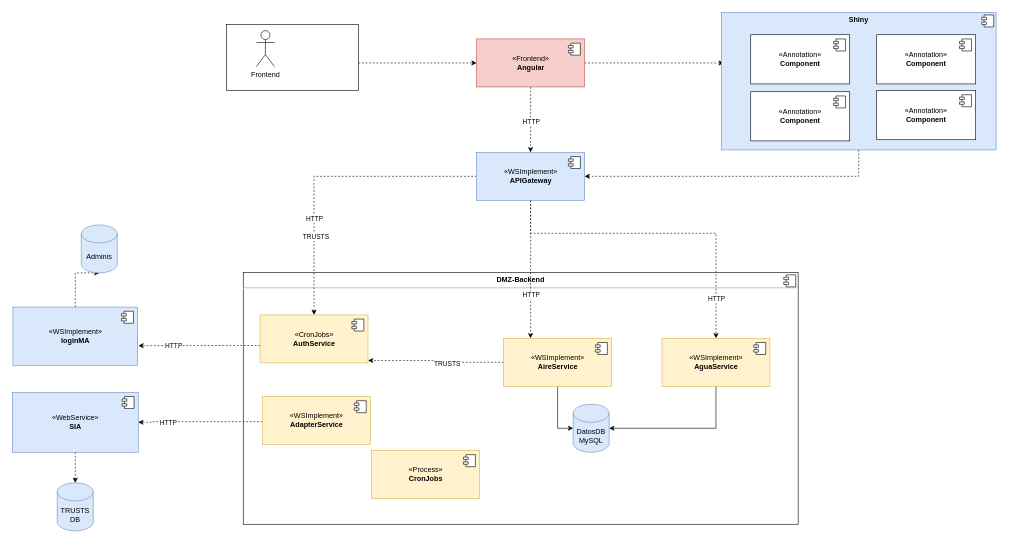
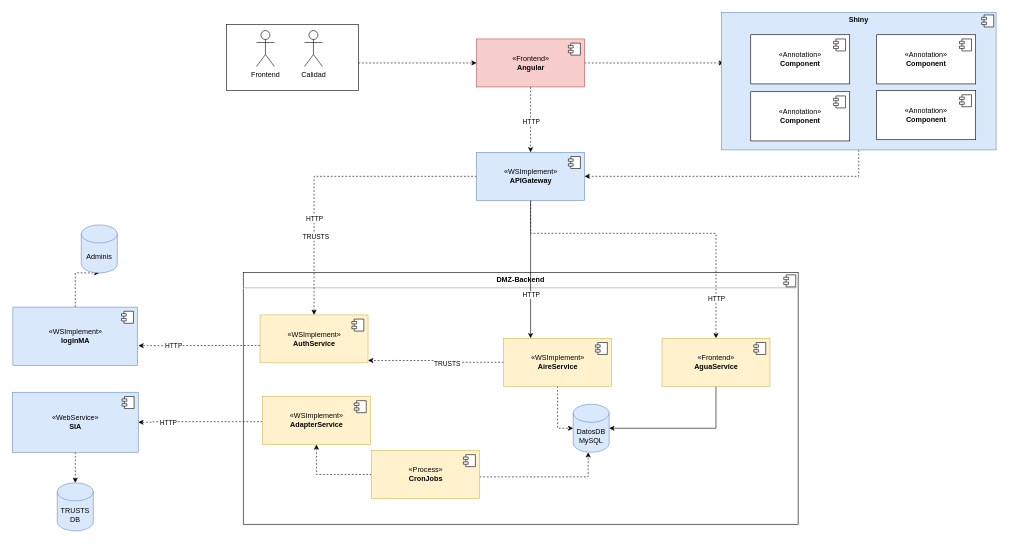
  <mxCell id="0" />
  <mxCell id="1" parent="0" />
  <mxCell id="2" style="edgeStyle=orthogonalEdgeStyle;rounded=0;orthogonalLoop=1;jettySize=auto;html=1;dashed=1;" parent="1" source="3" target="28" edge="1"><mxGeometry relative="1" as="geometry"><Array as="points"><mxPoint x="660" y="104" /><mxPoint x="660" y="104" /></Array></mxGeometry></mxCell>
  <mxCell id="3" value="" style="rounded=0;whiteSpace=wrap;html=1;" parent="1" vertex="1"><mxGeometry x="377" y="40" width="220" height="110" as="geometry" /></mxCell>
  <mxCell id="4" style="edgeStyle=orthogonalEdgeStyle;rounded=0;orthogonalLoop=1;jettySize=auto;html=1;entryX=0.5;entryY=0;entryDx=0;entryDy=0;entryPerimeter=0;dashed=1;" parent="1" source="5" target="34" edge="1"><mxGeometry relative="1" as="geometry" /></mxCell>
  <mxCell id="5" value="«WebService»&lt;br&gt;&lt;b&gt;SIA&lt;/b&gt;" style="html=1;dropTarget=0;fillColor=#dae8fc;strokeColor=#6c8ebf;" parent="1" vertex="1"><mxGeometry x="20" y="653" width="210" height="100" as="geometry" /></mxCell>
  <mxCell id="6" value="" style="shape=module;jettyWidth=8;jettyHeight=4;" parent="5" vertex="1"><mxGeometry x="1" width="20" height="20" relative="1" as="geometry"><mxPoint x="-27" y="7" as="offset" /></mxGeometry></mxCell>
  <mxCell id="7" value="&lt;p style=&quot;margin:0px;margin-top:6px;text-align:center;&quot;&gt;&lt;b&gt;DMZ-Backend&lt;/b&gt;&lt;/p&gt;&lt;hr&gt;&lt;p style=&quot;margin:0px;margin-left:8px;&quot;&gt;&lt;br&gt;&lt;/p&gt;" style="align=left;overflow=fill;html=1;dropTarget=0;" parent="1" vertex="1"><mxGeometry x="405" y="453.25" width="925" height="419.75" as="geometry" /></mxCell>
  <mxCell id="8" value="" style="shape=component;jettyWidth=8;jettyHeight=4;" parent="7" vertex="1"><mxGeometry x="1" width="20" height="20" relative="1" as="geometry"><mxPoint x="-24" y="4" as="offset" /></mxGeometry></mxCell>
  <mxCell id="9" value="Frontend" style="shape=umlActor;verticalLabelPosition=bottom;verticalAlign=top;html=1;" parent="1" vertex="1"><mxGeometry x="427" y="50" width="30" height="60" as="geometry" /></mxCell>
  <mxCell id="10" style="edgeStyle=orthogonalEdgeStyle;rounded=0;orthogonalLoop=1;jettySize=auto;html=1;dashed=1;" parent="1" source="12" target="5" edge="1"><mxGeometry relative="1" as="geometry"><mxPoint x="253" y="624" as="targetPoint" /><Array as="points"><mxPoint x="253" y="702" /></Array></mxGeometry></mxCell>
  <mxCell id="11" value="HTTP" style="edgeLabel;html=1;align=center;verticalAlign=middle;resizable=0;points=[];" parent="10" vertex="1" connectable="0"><mxGeometry x="0.522" y="1" relative="1" as="geometry"><mxPoint as="offset" /></mxGeometry></mxCell>
  <mxCell id="12" value="«WSImplement»&lt;br&gt;&lt;b&gt;AdapterService&lt;/b&gt;" style="html=1;dropTarget=0;fillColor=#fff2cc;strokeColor=#d6b656;" parent="1" vertex="1"><mxGeometry x="437" y="660" width="180" height="80" as="geometry" /></mxCell>
  <mxCell id="13" value="" style="shape=module;jettyWidth=8;jettyHeight=4;" parent="12" vertex="1"><mxGeometry x="1" width="20" height="20" relative="1" as="geometry"><mxPoint x="-27" y="7" as="offset" /></mxGeometry></mxCell>
  <mxCell id="14" style="edgeStyle=orthogonalEdgeStyle;rounded=0;orthogonalLoop=1;jettySize=auto;html=1;entryX=1.006;entryY=0.663;entryDx=0;entryDy=0;entryPerimeter=0;dashed=1;" parent="1" source="16" target="36" edge="1"><mxGeometry relative="1" as="geometry"><Array as="points"><mxPoint x="383" y="575" /><mxPoint x="383" y="575" /></Array></mxGeometry></mxCell>
  <mxCell id="15" value="HTTP" style="edgeLabel;html=1;align=center;verticalAlign=middle;resizable=0;points=[];" vertex="1" connectable="0" parent="14"><mxGeometry x="0.43" relative="1" as="geometry"><mxPoint as="offset" /></mxGeometry></mxCell>
- <mxCell id="16" value="«CronJobs»&lt;br&gt;&lt;b&gt;AuthService&lt;/b&gt;" style="html=1;dropTarget=0;fillColor=#fff2cc;strokeColor=#d6b656;" parent="1" vertex="1"><mxGeometry x="433" y="524" width="180" height="80" as="geometry" /></mxCell>
+ <mxCell id="16" value="«WSImplement»&lt;br&gt;&lt;b&gt;AuthService&lt;/b&gt;" style="html=1;dropTarget=0;fillColor=#fff2cc;strokeColor=#d6b656;" parent="1" vertex="1"><mxGeometry x="433" y="524" width="180" height="80" as="geometry" /></mxCell>
  <mxCell id="17" value="" style="shape=module;jettyWidth=8;jettyHeight=4;" parent="16" vertex="1"><mxGeometry x="1" width="20" height="20" relative="1" as="geometry"><mxPoint x="-27" y="7" as="offset" /></mxGeometry></mxCell>
  <mxCell id="18" style="edgeStyle=orthogonalEdgeStyle;rounded=0;orthogonalLoop=1;jettySize=auto;html=1;dashed=1;" parent="1" source="21" target="16" edge="1"><mxGeometry relative="1" as="geometry"><Array as="points"><mxPoint x="726" y="603" /><mxPoint x="726" y="600" /></Array></mxGeometry></mxCell>
  <mxCell id="19" value="TRUSTS" style="edgeLabel;html=1;align=center;verticalAlign=middle;resizable=0;points=[];" parent="18" vertex="1" connectable="0"><mxGeometry x="-0.174" y="1" relative="1" as="geometry"><mxPoint as="offset" /></mxGeometry></mxCell>
- <mxCell id="20" style="edgeStyle=orthogonalEdgeStyle;rounded=0;orthogonalLoop=1;jettySize=auto;html=1;entryX=0;entryY=0.5;entryDx=0;entryDy=0;entryPerimeter=0;dashed=0;" parent="1" source="21" target="23" edge="1"><mxGeometry relative="1" as="geometry" /></mxCell>
+ <mxCell id="20" style="edgeStyle=orthogonalEdgeStyle;rounded=0;orthogonalLoop=1;jettySize=auto;html=1;entryX=0;entryY=0.5;entryDx=0;entryDy=0;entryPerimeter=0;dashed=1;" parent="1" source="21" target="23" edge="1"><mxGeometry relative="1" as="geometry" /></mxCell>
  <mxCell id="21" value="«WSImplement»&lt;br&gt;&lt;b&gt;AireService&lt;/b&gt;" style="html=1;dropTarget=0;fillColor=#fff2cc;strokeColor=#d6b656;" parent="1" vertex="1"><mxGeometry x="839" y="563" width="180" height="80" as="geometry" /></mxCell>
  <mxCell id="22" value="" style="shape=module;jettyWidth=8;jettyHeight=4;" parent="21" vertex="1"><mxGeometry x="1" width="20" height="20" relative="1" as="geometry"><mxPoint x="-27" y="7" as="offset" /></mxGeometry></mxCell>
  <mxCell id="23" value="DatosDB&lt;br&gt;MySQL" style="shape=cylinder3;whiteSpace=wrap;html=1;boundedLbl=1;backgroundOutline=1;size=15;fillColor=#dae8fc;strokeColor=#6c8ebf;" parent="1" vertex="1"><mxGeometry x="955" y="673" width="60" height="80" as="geometry" /></mxCell>
+ <mxCell id="24" value="Calidad" style="shape=umlActor;verticalLabelPosition=bottom;verticalAlign=top;html=1;" parent="1" vertex="1"><mxGeometry x="507" y="50" width="30" height="60" as="geometry" /></mxCell>
  <mxCell id="25" style="edgeStyle=orthogonalEdgeStyle;rounded=0;orthogonalLoop=1;jettySize=auto;html=1;entryX=0.5;entryY=0;entryDx=0;entryDy=0;dashed=1;" parent="1" source="28" target="57" edge="1"><mxGeometry relative="1" as="geometry" /></mxCell>
  <mxCell id="26" value="HTTP" style="edgeLabel;html=1;align=center;verticalAlign=middle;resizable=0;points=[];" parent="25" vertex="1" connectable="0"><mxGeometry x="0.064" relative="1" as="geometry"><mxPoint as="offset" /></mxGeometry></mxCell>
  <mxCell id="27" style="edgeStyle=orthogonalEdgeStyle;rounded=0;orthogonalLoop=1;jettySize=auto;html=1;entryX=0.009;entryY=0.367;entryDx=0;entryDy=0;entryPerimeter=0;dashed=1;" parent="1" source="28" target="40" edge="1"><mxGeometry relative="1" as="geometry" /></mxCell>
  <mxCell id="28" value="«Frontend»&lt;br&gt;&lt;b&gt;Angular&lt;/b&gt;" style="html=1;dropTarget=0;fillColor=#f8cecc;strokeColor=#b85450;" parent="1" vertex="1"><mxGeometry x="794" y="64" width="180" height="80" as="geometry" /></mxCell>
  <mxCell id="29" value="" style="shape=module;jettyWidth=8;jettyHeight=4;" parent="28" vertex="1"><mxGeometry x="1" width="20" height="20" relative="1" as="geometry"><mxPoint x="-27" y="7" as="offset" /></mxGeometry></mxCell>
+ <mxCell id="30" style="edgeStyle=orthogonalEdgeStyle;rounded=0;orthogonalLoop=1;jettySize=auto;html=1;dashed=1;" parent="1" source="32" target="12" edge="1"><mxGeometry relative="1" as="geometry" /></mxCell>
+ <mxCell id="31" style="edgeStyle=orthogonalEdgeStyle;rounded=0;orthogonalLoop=1;jettySize=auto;html=1;dashed=1;" parent="1" source="32" target="23" edge="1"><mxGeometry relative="1" as="geometry"><Array as="points"><mxPoint x="980" y="794" /></Array></mxGeometry></mxCell>
  <mxCell id="32" value="«Process»&lt;br&gt;&lt;b&gt;CronJobs&lt;/b&gt;" style="html=1;dropTarget=0;fillColor=#fff2cc;strokeColor=#d6b656;" parent="1" vertex="1"><mxGeometry x="619" y="750" width="180" height="80" as="geometry" /></mxCell>
  <mxCell id="33" value="" style="shape=module;jettyWidth=8;jettyHeight=4;" parent="32" vertex="1"><mxGeometry x="1" width="20" height="20" relative="1" as="geometry"><mxPoint x="-27" y="7" as="offset" /></mxGeometry></mxCell>
  <mxCell id="34" value="TRUSTS&lt;br&gt;DB" style="shape=cylinder3;whiteSpace=wrap;html=1;boundedLbl=1;backgroundOutline=1;size=15;fillColor=#dae8fc;strokeColor=#6c8ebf;" parent="1" vertex="1"><mxGeometry x="95" y="804" width="60" height="80" as="geometry" /></mxCell>
  <mxCell id="35" style="edgeStyle=orthogonalEdgeStyle;rounded=0;orthogonalLoop=1;jettySize=auto;html=1;entryX=0.5;entryY=1;entryDx=0;entryDy=0;entryPerimeter=0;dashed=1;" parent="1" source="36" target="38" edge="1"><mxGeometry relative="1" as="geometry"><Array as="points"><mxPoint x="125" y="494" /><mxPoint x="125" y="494" /></Array></mxGeometry></mxCell>
  <mxCell id="36" value="«WSImplement»&lt;br&gt;&lt;b&gt;loginMA&lt;/b&gt;" style="html=1;dropTarget=0;fillColor=#dae8fc;strokeColor=#6c8ebf;" parent="1" vertex="1"><mxGeometry x="21" y="511" width="208" height="97" as="geometry" /></mxCell>
  <mxCell id="37" value="" style="shape=module;jettyWidth=8;jettyHeight=4;" parent="36" vertex="1"><mxGeometry x="1" width="20" height="20" relative="1" as="geometry"><mxPoint x="-27" y="7" as="offset" /></mxGeometry></mxCell>
  <mxCell id="38" value="Adminis" style="shape=cylinder3;whiteSpace=wrap;html=1;boundedLbl=1;backgroundOutline=1;size=15;fillColor=#dae8fc;strokeColor=#6c8ebf;" parent="1" vertex="1"><mxGeometry x="135" y="374" width="60" height="80" as="geometry" /></mxCell>
  <mxCell id="39" style="edgeStyle=orthogonalEdgeStyle;rounded=0;orthogonalLoop=1;jettySize=auto;html=1;entryX=1;entryY=0.5;entryDx=0;entryDy=0;dashed=1;" parent="1" source="40" target="57" edge="1"><mxGeometry relative="1" as="geometry"><Array as="points"><mxPoint x="1431" y="293" /></Array></mxGeometry></mxCell>
  <mxCell id="40" value="&lt;p style=&quot;margin:0px;margin-top:6px;text-align:center;&quot;&gt;&lt;b&gt;Shiny&lt;/b&gt;&lt;/p&gt;" style="align=left;overflow=fill;html=1;dropTarget=0;fillColor=#dae8fc;strokeColor=#6c8ebf;" parent="1" vertex="1"><mxGeometry x="1202" y="20" width="458" height="229" as="geometry" /></mxCell>
  <mxCell id="41" value="" style="shape=component;jettyWidth=8;jettyHeight=4;" parent="40" vertex="1"><mxGeometry x="1" width="20" height="20" relative="1" as="geometry"><mxPoint x="-24" y="4" as="offset" /></mxGeometry></mxCell>
  <mxCell id="42" value="&amp;laquo;Annotation&amp;raquo;&lt;br/&gt;&lt;b&gt;Component&lt;/b&gt;" style="html=1;dropTarget=0;whiteSpace=wrap;" parent="1" vertex="1"><mxGeometry x="1251" y="57" width="165" height="82" as="geometry" /></mxCell>
  <mxCell id="43" value="" style="shape=module;jettyWidth=8;jettyHeight=4;" parent="42" vertex="1"><mxGeometry x="1" width="20" height="20" relative="1" as="geometry"><mxPoint x="-27" y="7" as="offset" /></mxGeometry></mxCell>
  <mxCell id="44" value="&amp;laquo;Annotation&amp;raquo;&lt;br/&gt;&lt;b&gt;Component&lt;/b&gt;" style="html=1;dropTarget=0;whiteSpace=wrap;" parent="1" vertex="1"><mxGeometry x="1461" y="57" width="165" height="82" as="geometry" /></mxCell>
  <mxCell id="45" value="" style="shape=module;jettyWidth=8;jettyHeight=4;" parent="44" vertex="1"><mxGeometry x="1" width="20" height="20" relative="1" as="geometry"><mxPoint x="-27" y="7" as="offset" /></mxGeometry></mxCell>
  <mxCell id="46" value="&amp;laquo;Annotation&amp;raquo;&lt;br/&gt;&lt;b&gt;Component&lt;/b&gt;" style="html=1;dropTarget=0;whiteSpace=wrap;" parent="1" vertex="1"><mxGeometry x="1251" y="152" width="165" height="82" as="geometry" /></mxCell>
  <mxCell id="47" value="" style="shape=module;jettyWidth=8;jettyHeight=4;" parent="46" vertex="1"><mxGeometry x="1" width="20" height="20" relative="1" as="geometry"><mxPoint x="-27" y="7" as="offset" /></mxGeometry></mxCell>
  <mxCell id="48" value="&amp;laquo;Annotation&amp;raquo;&lt;br/&gt;&lt;b&gt;Component&lt;/b&gt;" style="html=1;dropTarget=0;whiteSpace=wrap;" parent="1" vertex="1"><mxGeometry x="1461" y="150" width="165" height="82" as="geometry" /></mxCell>
  <mxCell id="49" value="" style="shape=module;jettyWidth=8;jettyHeight=4;" parent="48" vertex="1"><mxGeometry x="1" width="20" height="20" relative="1" as="geometry"><mxPoint x="-27" y="7" as="offset" /></mxGeometry></mxCell>
  <mxCell id="50" style="edgeStyle=orthogonalEdgeStyle;rounded=0;orthogonalLoop=1;jettySize=auto;html=1;dashed=1;" parent="1" source="57" target="16" edge="1"><mxGeometry relative="1" as="geometry" /></mxCell>
  <mxCell id="51" value="HTTP" style="edgeLabel;html=1;align=center;verticalAlign=middle;resizable=0;points=[];" parent="50" vertex="1" connectable="0"><mxGeometry x="0.359" relative="1" as="geometry"><mxPoint as="offset" /></mxGeometry></mxCell>
  <mxCell id="52" value="TRUSTS" style="edgeLabel;html=1;align=center;verticalAlign=middle;resizable=0;points=[];" parent="50" vertex="1" connectable="0"><mxGeometry x="0.478" y="2" relative="1" as="geometry"><mxPoint as="offset" /></mxGeometry></mxCell>
- <mxCell id="53" style="edgeStyle=orthogonalEdgeStyle;rounded=0;orthogonalLoop=1;jettySize=auto;html=1;entryX=0.25;entryY=0;entryDx=0;entryDy=0;dashed=1;" parent="1" source="57" target="21" edge="1"><mxGeometry relative="1" as="geometry" /></mxCell>
+ <mxCell id="53" style="edgeStyle=orthogonalEdgeStyle;rounded=0;orthogonalLoop=1;jettySize=auto;html=1;entryX=0.25;entryY=0;entryDx=0;entryDy=0;dashed=0;" parent="1" source="57" target="21" edge="1"><mxGeometry relative="1" as="geometry" /></mxCell>
  <mxCell id="54" value="HTTP" style="edgeLabel;html=1;align=center;verticalAlign=middle;resizable=0;points=[];" parent="53" vertex="1" connectable="0"><mxGeometry x="0.366" relative="1" as="geometry"><mxPoint as="offset" /></mxGeometry></mxCell>
  <mxCell id="55" style="edgeStyle=orthogonalEdgeStyle;rounded=0;orthogonalLoop=1;jettySize=auto;html=1;dashed=1;" parent="1" source="57" target="60" edge="1"><mxGeometry relative="1" as="geometry"><Array as="points"><mxPoint x="884" y="388" /><mxPoint x="1193" y="388" /></Array></mxGeometry></mxCell>
  <mxCell id="56" value="HTTP" style="edgeLabel;html=1;align=center;verticalAlign=middle;resizable=0;points=[];" parent="55" vertex="1" connectable="0"><mxGeometry x="0.755" relative="1" as="geometry"><mxPoint as="offset" /></mxGeometry></mxCell>
  <mxCell id="57" value="«WSImplement»&lt;br&gt;&lt;b&gt;APIGateway&lt;/b&gt;" style="html=1;dropTarget=0;fillColor=#dae8fc;strokeColor=#6c8ebf;" parent="1" vertex="1"><mxGeometry x="794" y="253" width="180" height="80" as="geometry" /></mxCell>
  <mxCell id="58" value="" style="shape=module;jettyWidth=8;jettyHeight=4;" parent="57" vertex="1"><mxGeometry x="1" width="20" height="20" relative="1" as="geometry"><mxPoint x="-27" y="7" as="offset" /></mxGeometry></mxCell>
  <mxCell id="59" style="edgeStyle=orthogonalEdgeStyle;rounded=0;orthogonalLoop=1;jettySize=auto;html=1;entryX=1;entryY=0.5;entryDx=0;entryDy=0;entryPerimeter=0;dashed=0;" parent="1" source="60" target="23" edge="1"><mxGeometry relative="1" as="geometry"><Array as="points"><mxPoint x="1193" y="713" /></Array></mxGeometry></mxCell>
- <mxCell id="60" value="«WSImplement»&lt;br&gt;&lt;b&gt;AguaService&lt;/b&gt;" style="html=1;dropTarget=0;fillColor=#fff2cc;strokeColor=#d6b656;" parent="1" vertex="1"><mxGeometry x="1103" y="563" width="180" height="80" as="geometry" /></mxCell>
+ <mxCell id="60" value="«Frontend»&lt;br&gt;&lt;b&gt;AguaService&lt;/b&gt;" style="html=1;dropTarget=0;fillColor=#fff2cc;strokeColor=#d6b656;" parent="1" vertex="1"><mxGeometry x="1103" y="563" width="180" height="80" as="geometry" /></mxCell>
  <mxCell id="61" value="" style="shape=module;jettyWidth=8;jettyHeight=4;" parent="60" vertex="1"><mxGeometry x="1" width="20" height="20" relative="1" as="geometry"><mxPoint x="-27" y="7" as="offset" /></mxGeometry></mxCell>
